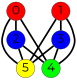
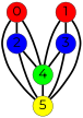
  graph {
    splines=true
    fontname=Montserrat
    node [color=black fillcolor=red fixedsize=true fontname=Montserrat fontsize=42 penwidth=1 shape=circle style=filled]
    edge [color=black penwidth=6 style=bold fontname=Montserrat]
    0 [height=0.91667 width=0.91667]
    2 [fillcolor=blue height=0.91667 width=0.91667]
    4 [fillcolor=green height=0.91667 width=0.91667]
    5 [fillcolor=yellow height=0.91667 width=0.91667]
    1 [height=0.91667 width=0.91667]
    3 [fillcolor=blue height=0.91667 width=0.91667]
    0 -- 2
    0 -- 4
    0 -- 5
    2 -- 4
    2 -- 5
+   4 -- 5
    1 -- 4
    1 -- 5
    1 -- 3
    3 -- 4
    3 -- 5
  }
